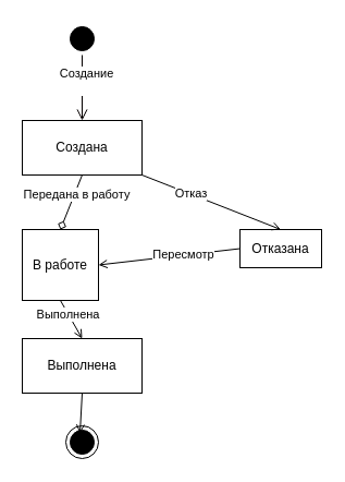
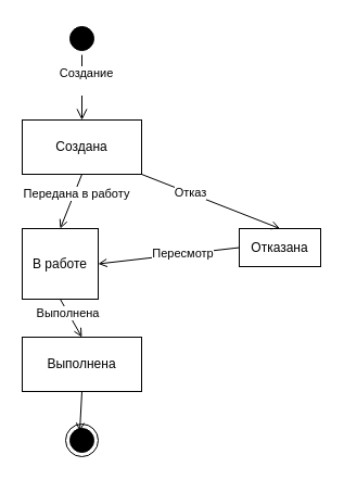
  <mxCell id="0" />
  <mxCell id="1" parent="0" />
  <mxCell id="2" value="" style="ellipse;html=1;shape=startState;fillColor=#000000;strokeColor=#000000;" vertex="1" parent="1"><mxGeometry x="60" y="20" width="30" height="30" as="geometry" /></mxCell>
  <mxCell id="3" value="" style="edgeStyle=orthogonalEdgeStyle;html=1;verticalAlign=bottom;endArrow=open;endSize=8;strokeColor=#050000;rounded=0;" edge="1" source="2" parent="1"><mxGeometry relative="1" as="geometry"><mxPoint x="75" y="110" as="targetPoint" /></mxGeometry></mxCell>
  <mxCell id="4" value="&lt;div&gt;Создание&lt;/div&gt;&lt;div&gt;&lt;br&gt;&lt;/div&gt;" style="edgeLabel;html=1;align=center;verticalAlign=middle;resizable=0;points=[];" vertex="1" connectable="0" parent="3"><mxGeometry x="-0.24" y="3" relative="1" as="geometry"><mxPoint as="offset" /></mxGeometry></mxCell>
  <mxCell id="5" value="&lt;div&gt;Создана&lt;/div&gt;" style="html=1;whiteSpace=wrap;" vertex="1" parent="1"><mxGeometry x="20" y="110" width="110" height="50" as="geometry" /></mxCell>
  <mxCell id="6" value="В работе" style="html=1;whiteSpace=wrap;" vertex="1" parent="1"><mxGeometry x="20" y="210" width="70" height="65" as="geometry" /></mxCell>
- <mxCell id="7" value="" style="endArrow=diamond;html=1;rounded=0;endFill=0;entryX=0.5;entryY=0;entryDx=0;entryDy=0;exitX=0.5;exitY=1;exitDx=0;exitDy=0;" edge="1" parent="1" source="5" target="6"><mxGeometry width="50" height="50" relative="1" as="geometry"><mxPoint x="260" y="260" as="sourcePoint" /><mxPoint x="310" y="210" as="targetPoint" /></mxGeometry></mxCell>
+ <mxCell id="7" value="" style="endArrow=open;html=1;rounded=0;endFill=0;entryX=0.5;entryY=0;entryDx=0;entryDy=0;exitX=0.5;exitY=1;exitDx=0;exitDy=0;" edge="1" parent="1" source="5" target="6"><mxGeometry width="50" height="50" relative="1" as="geometry"><mxPoint x="260" y="260" as="sourcePoint" /><mxPoint x="310" y="210" as="targetPoint" /></mxGeometry></mxCell>
  <mxCell id="8" value="&lt;div&gt;Передана в работу&lt;/div&gt;" style="edgeLabel;html=1;align=center;verticalAlign=middle;resizable=0;points=[];" vertex="1" connectable="0" parent="7"><mxGeometry x="-0.32" y="1" relative="1" as="geometry"><mxPoint as="offset" /></mxGeometry></mxCell>
  <mxCell id="9" value="Выполнена" style="html=1;whiteSpace=wrap;" vertex="1" parent="1"><mxGeometry x="20" y="310" width="110" height="50" as="geometry" /></mxCell>
  <mxCell id="10" value="Отказана" style="html=1;whiteSpace=wrap;" vertex="1" parent="1"><mxGeometry x="220" y="210" width="75" height="35" as="geometry" /></mxCell>
  <mxCell id="11" value="" style="endArrow=open;html=1;rounded=0;endFill=0;entryX=0.5;entryY=0;entryDx=0;entryDy=0;exitX=0.5;exitY=1;exitDx=0;exitDy=0;" edge="1" parent="1" source="6" target="9"><mxGeometry width="50" height="50" relative="1" as="geometry"><mxPoint x="85" y="170" as="sourcePoint" /><mxPoint x="85" y="220" as="targetPoint" /></mxGeometry></mxCell>
  <mxCell id="12" value="Выполнена" style="edgeLabel;html=1;align=center;verticalAlign=middle;resizable=0;points=[];" vertex="1" connectable="0" parent="11"><mxGeometry x="-0.32" relative="1" as="geometry"><mxPoint as="offset" /></mxGeometry></mxCell>
  <mxCell id="13" value="" style="endArrow=open;html=1;rounded=0;endFill=0;entryX=0.5;entryY=0;entryDx=0;entryDy=0;exitX=1;exitY=1;exitDx=0;exitDy=0;" edge="1" parent="1" source="5" target="10"><mxGeometry width="50" height="50" relative="1" as="geometry"><mxPoint x="85" y="170" as="sourcePoint" /><mxPoint x="85" y="220" as="targetPoint" /><Array as="points" /></mxGeometry></mxCell>
  <mxCell id="14" value="Отказ" style="edgeLabel;html=1;align=center;verticalAlign=middle;resizable=0;points=[];" vertex="1" connectable="0" parent="13"><mxGeometry x="-0.32" y="1" relative="1" as="geometry"><mxPoint as="offset" /></mxGeometry></mxCell>
  <mxCell id="15" value="" style="ellipse;html=1;shape=endState;fillColor=#000000;strokeColor=#000000;" vertex="1" parent="1"><mxGeometry x="60" y="390" width="30" height="30" as="geometry" /></mxCell>
  <mxCell id="16" value="" style="endArrow=open;html=1;rounded=0;endFill=0;entryX=1;entryY=0.5;entryDx=0;entryDy=0;exitX=0;exitY=0.5;exitDx=0;exitDy=0;" edge="1" parent="1" source="10" target="6"><mxGeometry width="50" height="50" relative="1" as="geometry"><mxPoint x="140" y="170" as="sourcePoint" /><mxPoint x="255" y="220" as="targetPoint" /><Array as="points" /></mxGeometry></mxCell>
  <mxCell id="17" value="Пересмотр" style="edgeLabel;html=1;align=center;verticalAlign=middle;resizable=0;points=[];" vertex="1" connectable="0" parent="16"><mxGeometry x="-0.32" y="1" relative="1" as="geometry"><mxPoint x="-9" y="-1" as="offset" /></mxGeometry></mxCell>
  <mxCell id="18" value="" style="endArrow=open;html=1;rounded=0;endFill=0;entryX=0.433;entryY=0.233;entryDx=0;entryDy=0;exitX=0.5;exitY=1;exitDx=0;exitDy=0;entryPerimeter=0;" edge="1" parent="1" source="9" target="15"><mxGeometry width="50" height="50" relative="1" as="geometry"><mxPoint x="140" y="170" as="sourcePoint" /><mxPoint x="285" y="220" as="targetPoint" /><Array as="points" /></mxGeometry></mxCell>
